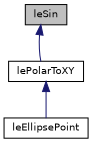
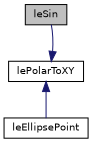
  digraph {
    rankdir=TB
    node [color=black fillcolor=white fontname=Helvetica fontsize=10 shape=record style=filled]
    edge [color=midnightblue dir=back fontname=Helvetica fontsize=10 labelfontname=Helvetica labelfontsize=10 style=solid]
    n1 [fillcolor=grey75 fontcolor=black height=0.2 label=leSin width=0.4]
    n2 [height=0.2 label=lePolarToXY width=0.4]
    n3 [height=0.2 label=leEllipsePoint width=0.4]
-   n1 -> n2
+   n2 -> n1
    n2 -> n3
  }
